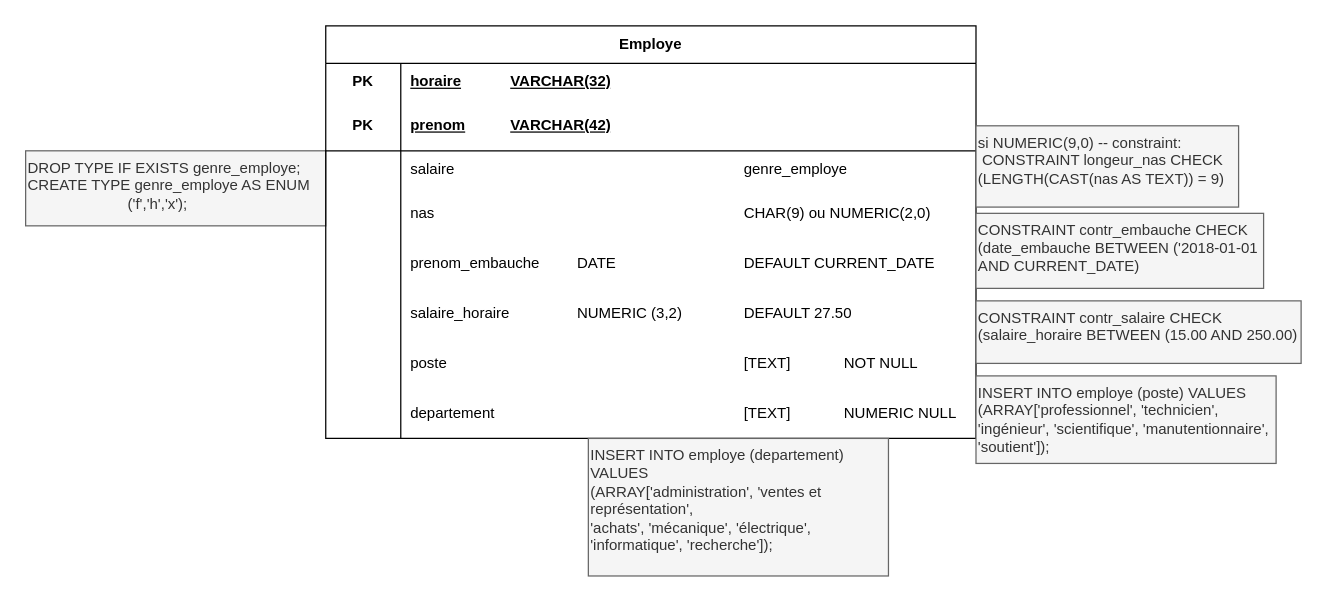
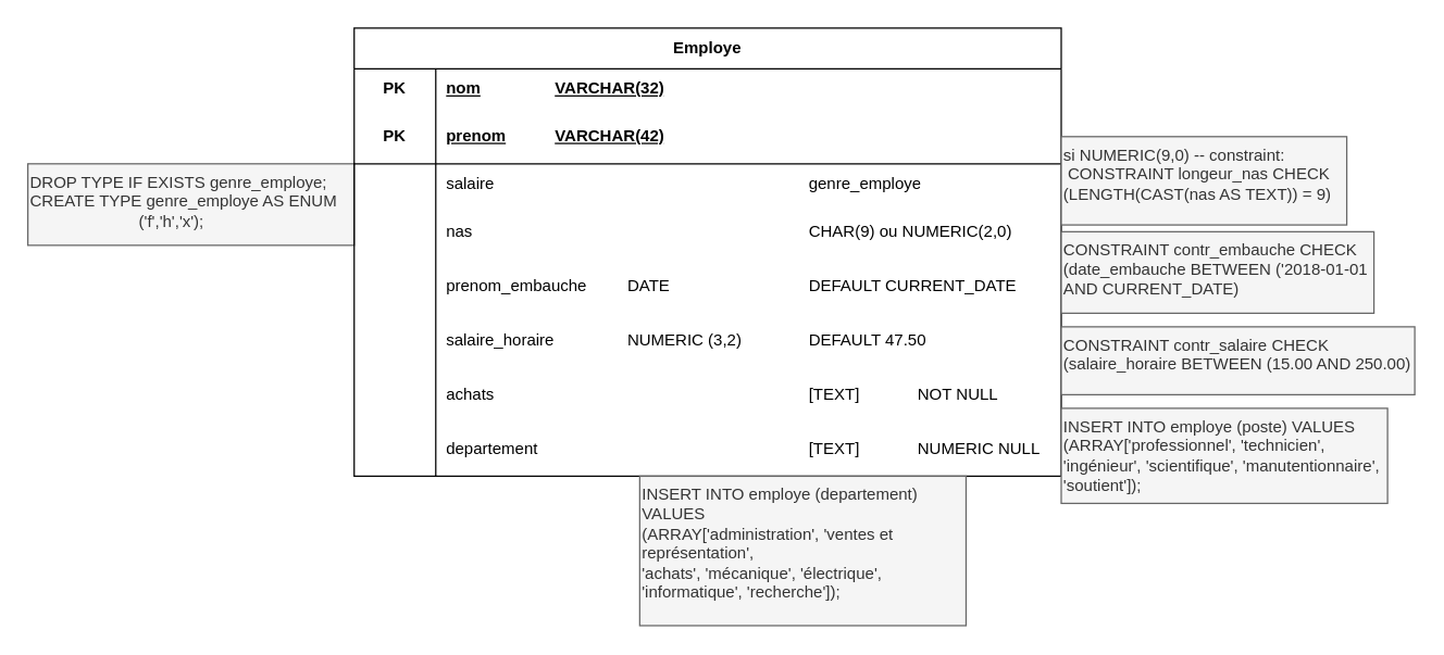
  <mxCell id="0" />
  <mxCell id="1" parent="0" />
  <mxCell id="2" value="DROP TYPE IF EXISTS genre_employe;&#10;CREATE TYPE genre_employe AS ENUM&#10;                        ('f','h','x');" style="text;whiteSpace=wrap;shadow=0;fillColor=#f5f5f5;strokeColor=#666666;fontColor=#333333;" vertex="1" parent="1"><mxGeometry x="20" y="120" width="240" height="60" as="geometry" /></mxCell>
  <mxCell id="3" value="Employe" style="shape=table;startSize=30;container=1;collapsible=1;childLayout=tableLayout;fixedRows=1;rowLines=0;fontStyle=1;align=center;resizeLast=1;html=1;whiteSpace=wrap;" vertex="1" parent="1"><mxGeometry x="260" y="20" width="520" height="330" as="geometry" /></mxCell>
  <mxCell id="4" value="" style="shape=tableRow;horizontal=0;startSize=0;swimlaneHead=0;swimlaneBody=0;fillColor=none;collapsible=0;dropTarget=0;points=[[0,0.5],[1,0.5]];portConstraint=eastwest;top=0;left=0;right=0;bottom=0;html=1;" vertex="1" parent="3"><mxGeometry y="30" width="520" height="30" as="geometry" /></mxCell>
  <mxCell id="5" value="PK" style="shape=partialRectangle;connectable=0;fillColor=none;top=0;left=0;bottom=0;right=0;fontStyle=1;overflow=hidden;html=1;whiteSpace=wrap;" vertex="1" parent="4"><mxGeometry width="60" height="30" as="geometry"><mxRectangle width="60" height="30" as="alternateBounds" /></mxGeometry></mxCell>
- <mxCell id="6" value="horaire&lt;span style=&quot;white-space: pre;&quot;&gt;&#09;&lt;/span&gt;&lt;span style=&quot;white-space: pre;&quot;&gt;&#09;&lt;/span&gt;VARCHAR(32)" style="shape=partialRectangle;connectable=0;fillColor=none;top=0;left=0;bottom=0;right=0;align=left;spacingLeft=6;fontStyle=5;overflow=hidden;html=1;whiteSpace=wrap;" vertex="1" parent="4"><mxGeometry x="60" width="460" height="30" as="geometry"><mxRectangle width="460" height="30" as="alternateBounds" /></mxGeometry></mxCell>
+ <mxCell id="6" value="nom&lt;span style=&quot;white-space: pre;&quot;&gt;&#09;&lt;/span&gt;&lt;span style=&quot;white-space: pre;&quot;&gt;&#09;&lt;/span&gt;VARCHAR(32)" style="shape=partialRectangle;connectable=0;fillColor=none;top=0;left=0;bottom=0;right=0;align=left;spacingLeft=6;fontStyle=5;overflow=hidden;html=1;whiteSpace=wrap;" vertex="1" parent="4"><mxGeometry x="60" width="460" height="30" as="geometry"><mxRectangle width="460" height="30" as="alternateBounds" /></mxGeometry></mxCell>
  <mxCell id="7" value="" style="shape=tableRow;horizontal=0;startSize=0;swimlaneHead=0;swimlaneBody=0;fillColor=none;collapsible=0;dropTarget=0;points=[[0,0.5],[1,0.5]];portConstraint=eastwest;top=0;left=0;right=0;bottom=1;html=1;" vertex="1" parent="3"><mxGeometry y="60" width="520" height="40" as="geometry" /></mxCell>
  <mxCell id="8" value="PK" style="shape=partialRectangle;connectable=0;fillColor=none;top=0;left=0;bottom=0;right=0;fontStyle=1;overflow=hidden;html=1;whiteSpace=wrap;" vertex="1" parent="7"><mxGeometry width="60" height="40" as="geometry"><mxRectangle width="60" height="40" as="alternateBounds" /></mxGeometry></mxCell>
  <mxCell id="9" value="prenom&lt;span style=&quot;white-space: pre;&quot;&gt;&#09;&lt;/span&gt;&lt;span style=&quot;white-space: pre;&quot;&gt;&#09;&lt;/span&gt;VARCHAR(42)" style="shape=partialRectangle;connectable=0;fillColor=none;top=0;left=0;bottom=0;right=0;align=left;spacingLeft=6;fontStyle=5;overflow=hidden;html=1;whiteSpace=wrap;" vertex="1" parent="7"><mxGeometry x="60" width="460" height="40" as="geometry"><mxRectangle width="460" height="40" as="alternateBounds" /></mxGeometry></mxCell>
  <mxCell id="10" value="" style="shape=tableRow;horizontal=0;startSize=0;swimlaneHead=0;swimlaneBody=0;fillColor=none;collapsible=0;dropTarget=0;points=[[0,0.5],[1,0.5]];portConstraint=eastwest;top=0;left=0;right=0;bottom=0;html=1;" vertex="1" parent="3"><mxGeometry y="100" width="520" height="30" as="geometry" /></mxCell>
  <mxCell id="11" value="" style="shape=partialRectangle;connectable=0;fillColor=none;top=0;left=0;bottom=0;right=0;editable=1;overflow=hidden;html=1;whiteSpace=wrap;" vertex="1" parent="10"><mxGeometry width="60" height="30" as="geometry"><mxRectangle width="60" height="30" as="alternateBounds" /></mxGeometry></mxCell>
  <mxCell id="12" value="salaire&lt;span style=&quot;white-space: pre;&quot;&gt;&#09;&lt;/span&gt;&lt;span style=&quot;white-space: pre;&quot;&gt;&#09;&lt;span style=&quot;white-space: pre;&quot;&gt;&#09;&lt;/span&gt;&lt;span style=&quot;white-space: pre;&quot;&gt;&#09;&lt;/span&gt;&lt;span style=&quot;white-space: pre;&quot;&gt;&#09;&lt;/span&gt;&lt;span style=&quot;white-space: pre;&quot;&gt;&#09;&lt;/span&gt;&lt;span style=&quot;white-space: pre;&quot;&gt;&#09;&lt;/span&gt;&lt;span style=&quot;white-space: pre;&quot;&gt;&#09;&lt;/span&gt;&lt;span style=&quot;white-space: pre;&quot;&gt;&#09;&lt;/span&gt;&lt;/span&gt;genre_employe" style="shape=partialRectangle;connectable=0;fillColor=none;top=0;left=0;bottom=0;right=0;align=left;spacingLeft=6;overflow=hidden;html=1;whiteSpace=wrap;" vertex="1" parent="10"><mxGeometry x="60" width="460" height="30" as="geometry"><mxRectangle width="460" height="30" as="alternateBounds" /></mxGeometry></mxCell>
  <mxCell id="13" value="" style="shape=tableRow;horizontal=0;startSize=0;swimlaneHead=0;swimlaneBody=0;fillColor=none;collapsible=0;dropTarget=0;points=[[0,0.5],[1,0.5]];portConstraint=eastwest;top=0;left=0;right=0;bottom=0;html=1;" vertex="1" parent="3"><mxGeometry y="130" width="520" height="40" as="geometry" /></mxCell>
  <mxCell id="14" value="" style="shape=partialRectangle;connectable=0;fillColor=none;top=0;left=0;bottom=0;right=0;editable=1;overflow=hidden;html=1;whiteSpace=wrap;" vertex="1" parent="13"><mxGeometry width="60" height="40" as="geometry"><mxRectangle width="60" height="40" as="alternateBounds" /></mxGeometry></mxCell>
  <mxCell id="15" value="nas&lt;span style=&quot;white-space: pre;&quot;&gt;&#09;&lt;/span&gt;&lt;span style=&quot;white-space: pre;&quot;&gt;&#09;&lt;/span&gt;&lt;span style=&quot;white-space: pre;&quot;&gt;&#09;&lt;span style=&quot;white-space: pre;&quot;&gt;&#09;&lt;/span&gt;&lt;span style=&quot;white-space: pre;&quot;&gt;&#09;&lt;/span&gt;&lt;span style=&quot;white-space: pre;&quot;&gt;&#09;&lt;/span&gt;&lt;span style=&quot;white-space: pre;&quot;&gt;&#09;&lt;/span&gt;&lt;span style=&quot;white-space: pre;&quot;&gt;&#09;&lt;/span&gt;&lt;span style=&quot;white-space: pre;&quot;&gt;&#09;&lt;/span&gt;&lt;span style=&quot;white-space: pre;&quot;&gt;&#09;&lt;/span&gt;&lt;/span&gt;CHAR(9) ou NUMERIC(2,0)" style="shape=partialRectangle;connectable=0;fillColor=none;top=0;left=0;bottom=0;right=0;align=left;spacingLeft=6;overflow=hidden;html=1;whiteSpace=wrap;" vertex="1" parent="13"><mxGeometry x="60" width="460" height="40" as="geometry"><mxRectangle width="460" height="40" as="alternateBounds" /></mxGeometry></mxCell>
  <mxCell id="16" style="shape=tableRow;horizontal=0;startSize=0;swimlaneHead=0;swimlaneBody=0;fillColor=none;collapsible=0;dropTarget=0;points=[[0,0.5],[1,0.5]];portConstraint=eastwest;top=0;left=0;right=0;bottom=0;html=1;" vertex="1" parent="3"><mxGeometry y="170" width="520" height="40" as="geometry" /></mxCell>
  <mxCell id="17" style="shape=partialRectangle;connectable=0;fillColor=none;top=0;left=0;bottom=0;right=0;editable=1;overflow=hidden;html=1;whiteSpace=wrap;" vertex="1" parent="16"><mxGeometry width="60" height="40" as="geometry"><mxRectangle width="60" height="40" as="alternateBounds" /></mxGeometry></mxCell>
  <mxCell id="18" value="prenom_embauche&lt;span style=&quot;white-space: pre;&quot;&gt;&#09;&lt;/span&gt;&lt;span style=&quot;white-space: pre;&quot;&gt;&#09;&lt;/span&gt;DATE&lt;span style=&quot;white-space: pre;&quot;&gt;&#09;&lt;/span&gt;&lt;span style=&quot;white-space: pre;&quot;&gt;&#09;&lt;span style=&quot;white-space: pre;&quot;&gt;&#09;&lt;/span&gt;&lt;span style=&quot;white-space: pre;&quot;&gt;&#09;&lt;/span&gt;&lt;/span&gt;DEFAULT CURRENT_DATE" style="shape=partialRectangle;connectable=0;fillColor=none;top=0;left=0;bottom=0;right=0;align=left;spacingLeft=6;overflow=hidden;html=1;whiteSpace=wrap;" vertex="1" parent="16"><mxGeometry x="60" width="460" height="40" as="geometry"><mxRectangle width="460" height="40" as="alternateBounds" /></mxGeometry></mxCell>
  <mxCell id="19" style="shape=tableRow;horizontal=0;startSize=0;swimlaneHead=0;swimlaneBody=0;fillColor=none;collapsible=0;dropTarget=0;points=[[0,0.5],[1,0.5]];portConstraint=eastwest;top=0;left=0;right=0;bottom=0;html=1;" vertex="1" parent="3"><mxGeometry y="210" width="520" height="40" as="geometry" /></mxCell>
  <mxCell id="20" style="shape=partialRectangle;connectable=0;fillColor=none;top=0;left=0;bottom=0;right=0;editable=1;overflow=hidden;html=1;whiteSpace=wrap;" vertex="1" parent="19"><mxGeometry width="60" height="40" as="geometry"><mxRectangle width="60" height="40" as="alternateBounds" /></mxGeometry></mxCell>
- <mxCell id="21" value="salaire_horaire&lt;span style=&quot;white-space: pre;&quot;&gt;&#09;&lt;/span&gt;&lt;span style=&quot;white-space: pre;&quot;&gt;&#09;&lt;/span&gt;NUMERIC (3,2)&lt;span style=&quot;white-space: pre;&quot;&gt;&#09;&lt;/span&gt;&lt;span style=&quot;white-space: pre;&quot;&gt;&#09;&lt;/span&gt;DEFAULT 27.50&lt;span style=&quot;white-space: pre;&quot;&gt;&#09;&lt;/span&gt;&lt;span style=&quot;white-space: pre;&quot;&gt;&#09;&lt;/span&gt;&lt;span style=&quot;white-space: pre;&quot;&gt;&#09;&lt;/span&gt;" style="shape=partialRectangle;connectable=0;fillColor=none;top=0;left=0;bottom=0;right=0;align=left;spacingLeft=6;overflow=hidden;html=1;whiteSpace=wrap;" vertex="1" parent="19"><mxGeometry x="60" width="460" height="40" as="geometry"><mxRectangle width="460" height="40" as="alternateBounds" /></mxGeometry></mxCell>
+ <mxCell id="21" value="salaire_horaire&lt;span style=&quot;white-space: pre;&quot;&gt;&#09;&lt;/span&gt;&lt;span style=&quot;white-space: pre;&quot;&gt;&#09;&lt;/span&gt;NUMERIC (3,2)&lt;span style=&quot;white-space: pre;&quot;&gt;&#09;&lt;/span&gt;&lt;span style=&quot;white-space: pre;&quot;&gt;&#09;&lt;/span&gt;DEFAULT 47.50&lt;span style=&quot;white-space: pre;&quot;&gt;&#09;&lt;/span&gt;&lt;span style=&quot;white-space: pre;&quot;&gt;&#09;&lt;/span&gt;&lt;span style=&quot;white-space: pre;&quot;&gt;&#09;&lt;/span&gt;" style="shape=partialRectangle;connectable=0;fillColor=none;top=0;left=0;bottom=0;right=0;align=left;spacingLeft=6;overflow=hidden;html=1;whiteSpace=wrap;" vertex="1" parent="19"><mxGeometry x="60" width="460" height="40" as="geometry"><mxRectangle width="460" height="40" as="alternateBounds" /></mxGeometry></mxCell>
  <mxCell id="22" style="shape=tableRow;horizontal=0;startSize=0;swimlaneHead=0;swimlaneBody=0;fillColor=none;collapsible=0;dropTarget=0;points=[[0,0.5],[1,0.5]];portConstraint=eastwest;top=0;left=0;right=0;bottom=0;html=1;" vertex="1" parent="3"><mxGeometry y="250" width="520" height="40" as="geometry" /></mxCell>
  <mxCell id="23" style="shape=partialRectangle;connectable=0;fillColor=none;top=0;left=0;bottom=0;right=0;editable=1;overflow=hidden;html=1;whiteSpace=wrap;" vertex="1" parent="22"><mxGeometry width="60" height="40" as="geometry"><mxRectangle width="60" height="40" as="alternateBounds" /></mxGeometry></mxCell>
- <mxCell id="24" value="poste&lt;span style=&quot;white-space: pre;&quot;&gt;&#09;&lt;/span&gt;&lt;span style=&quot;white-space: pre;&quot;&gt;&#09;&lt;/span&gt;&lt;span style=&quot;white-space: pre;&quot;&gt;&#09;&lt;/span&gt;&lt;span style=&quot;white-space: pre;&quot;&gt;&#09;&lt;/span&gt;&lt;span style=&quot;white-space: pre;&quot;&gt;&#09;&lt;/span&gt;&lt;span style=&quot;white-space: pre;&quot;&gt;&#09;&lt;/span&gt;&lt;span style=&quot;white-space: pre;&quot;&gt;&#09;&lt;/span&gt;&lt;span style=&quot;white-space: pre;&quot;&gt;&#09;&lt;/span&gt;&lt;span style=&quot;white-space: pre;&quot;&gt;&#09;&lt;/span&gt;[TEXT]&lt;span style=&quot;white-space: pre;&quot;&gt;&#09;&lt;/span&gt;&lt;span style=&quot;white-space: pre;&quot;&gt;&#09;&lt;/span&gt;NOT NULL" style="shape=partialRectangle;connectable=0;fillColor=none;top=0;left=0;bottom=0;right=0;align=left;spacingLeft=6;overflow=hidden;html=1;whiteSpace=wrap;" vertex="1" parent="22"><mxGeometry x="60" width="460" height="40" as="geometry"><mxRectangle width="460" height="40" as="alternateBounds" /></mxGeometry></mxCell>
+ <mxCell id="24" value="achats&lt;span style=&quot;white-space: pre;&quot;&gt;&#09;&lt;/span&gt;&lt;span style=&quot;white-space: pre;&quot;&gt;&#09;&lt;/span&gt;&lt;span style=&quot;white-space: pre;&quot;&gt;&#09;&lt;/span&gt;&lt;span style=&quot;white-space: pre;&quot;&gt;&#09;&lt;/span&gt;&lt;span style=&quot;white-space: pre;&quot;&gt;&#09;&lt;/span&gt;&lt;span style=&quot;white-space: pre;&quot;&gt;&#09;&lt;/span&gt;&lt;span style=&quot;white-space: pre;&quot;&gt;&#09;&lt;/span&gt;&lt;span style=&quot;white-space: pre;&quot;&gt;&#09;&lt;/span&gt;&lt;span style=&quot;white-space: pre;&quot;&gt;&#09;&lt;/span&gt;[TEXT]&lt;span style=&quot;white-space: pre;&quot;&gt;&#09;&lt;/span&gt;&lt;span style=&quot;white-space: pre;&quot;&gt;&#09;&lt;/span&gt;NOT NULL" style="shape=partialRectangle;connectable=0;fillColor=none;top=0;left=0;bottom=0;right=0;align=left;spacingLeft=6;overflow=hidden;html=1;whiteSpace=wrap;" vertex="1" parent="22"><mxGeometry x="60" width="460" height="40" as="geometry"><mxRectangle width="460" height="40" as="alternateBounds" /></mxGeometry></mxCell>
  <mxCell id="25" style="shape=tableRow;horizontal=0;startSize=0;swimlaneHead=0;swimlaneBody=0;fillColor=none;collapsible=0;dropTarget=0;points=[[0,0.5],[1,0.5]];portConstraint=eastwest;top=0;left=0;right=0;bottom=0;html=1;" vertex="1" parent="3"><mxGeometry y="290" width="520" height="40" as="geometry" /></mxCell>
  <mxCell id="26" style="shape=partialRectangle;connectable=0;fillColor=none;top=0;left=0;bottom=0;right=0;editable=1;overflow=hidden;html=1;whiteSpace=wrap;" vertex="1" parent="25"><mxGeometry width="60" height="40" as="geometry"><mxRectangle width="60" height="40" as="alternateBounds" /></mxGeometry></mxCell>
  <mxCell id="27" value="departement&lt;span style=&quot;white-space: pre;&quot;&gt;&#09;&lt;/span&gt;&lt;span style=&quot;white-space: pre;&quot;&gt;&#09;&lt;/span&gt;&lt;span style=&quot;white-space: pre;&quot;&gt;&#09;&lt;/span&gt;&lt;span style=&quot;white-space: pre;&quot;&gt;&#09;&lt;/span&gt;&lt;span style=&quot;white-space: pre;&quot;&gt;&#09;&lt;/span&gt;&lt;span style=&quot;white-space: pre;&quot;&gt;&#09;&lt;/span&gt;&lt;span style=&quot;white-space: pre;&quot;&gt;&#09;&lt;/span&gt;&lt;span style=&quot;white-space: pre;&quot;&gt;&#09;&lt;/span&gt;[TEXT]&lt;span style=&quot;white-space: pre;&quot;&gt;&#09;&lt;/span&gt;&lt;span style=&quot;white-space: pre;&quot;&gt;&#09;&lt;/span&gt;NUMERIC NULL" style="shape=partialRectangle;connectable=0;fillColor=none;top=0;left=0;bottom=0;right=0;align=left;spacingLeft=6;overflow=hidden;html=1;whiteSpace=wrap;" vertex="1" parent="25"><mxGeometry x="60" width="460" height="40" as="geometry"><mxRectangle width="460" height="40" as="alternateBounds" /></mxGeometry></mxCell>
  <mxCell id="28" value="si NUMERIC(9,0) -- constraint:&#10; CONSTRAINT longeur_nas CHECK (LENGTH(CAST(nas AS TEXT)) = 9)&#10;" style="text;whiteSpace=wrap;shadow=0;fillColor=#f5f5f5;strokeColor=#666666;fontColor=#333333;" vertex="1" parent="1"><mxGeometry x="780" y="100" width="210" height="65" as="geometry" /></mxCell>
  <mxCell id="29" value="CONSTRAINT contr_embauche CHECK (date_embauche BETWEEN ('2018-01-01 AND CURRENT_DATE)" style="text;whiteSpace=wrap;fillColor=#f5f5f5;fontColor=#333333;strokeColor=#666666;" vertex="1" parent="1"><mxGeometry x="780" y="170" width="230" height="60" as="geometry" /></mxCell>
  <mxCell id="30" value="CONSTRAINT contr_salaire CHECK (salaire_horaire BETWEEN (15.00 AND 250.00)" style="text;whiteSpace=wrap;fillColor=#f5f5f5;fontColor=#333333;strokeColor=#666666;" vertex="1" parent="1"><mxGeometry x="780" y="240" width="260" height="50" as="geometry" /></mxCell>
  <mxCell id="31" value="INSERT INTO employe (poste) VALUES &#10;(ARRAY['professionnel', 'technicien', 'ingénieur', 'scientifique', 'manutentionnaire', 'soutient']);" style="text;whiteSpace=wrap;fillColor=#f5f5f5;fontColor=#333333;strokeColor=#666666;" vertex="1" parent="1"><mxGeometry x="780" y="300" width="240" height="70" as="geometry" /></mxCell>
  <mxCell id="32" value="INSERT INTO employe (departement) VALUES &#10;(ARRAY['administration', 'ventes et représentation',&#10;'achats', 'mécanique', 'électrique', 'informatique', 'recherche']);" style="text;whiteSpace=wrap;fillColor=#f5f5f5;fontColor=#333333;strokeColor=#666666;" vertex="1" parent="1"><mxGeometry x="470" y="350" width="240" height="110" as="geometry" /></mxCell>
